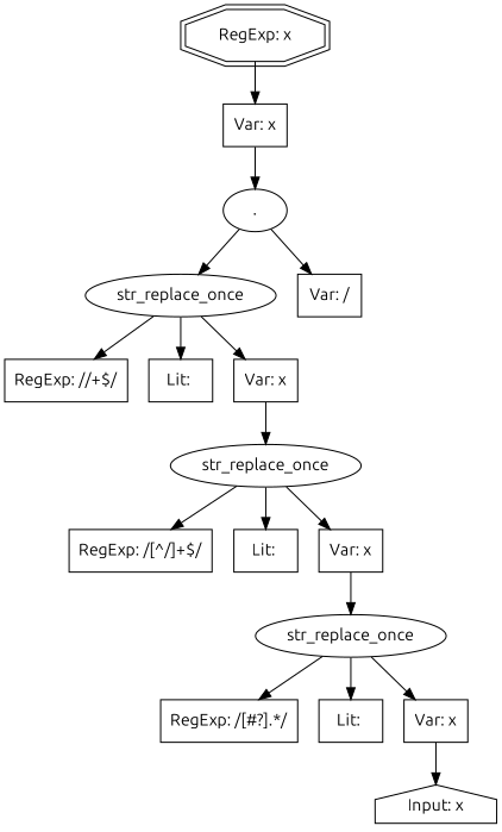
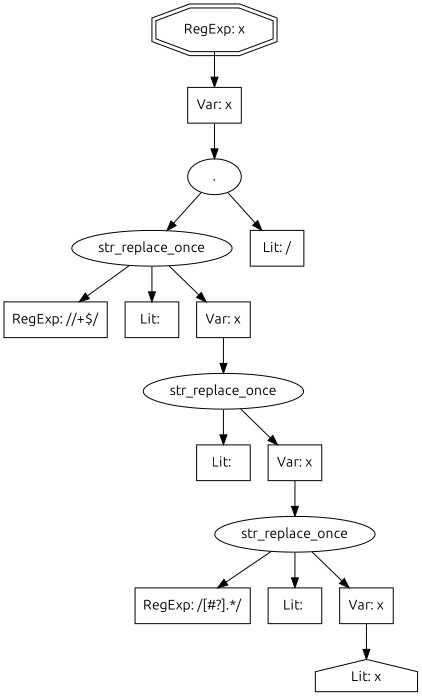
  digraph {
    fontname=Ubuntu
    node [fontname=Ubuntu shape=box]
    edge [fontname=Ubuntu]
-   n1 [label="Input: x" shape=house]
+   n1 [label="Lit: x" shape=house]
    n2 [label=str_replace_once shape=ellipse]
    n3 [label="RegExp: /[#\?].*/"]
    n4 [label="Lit: "]
    n5 [label="Var: x"]
    n6 [label=str_replace_once shape=ellipse]
-   n7 [label="RegExp: /[^\/]+$/"]
    n8 [label="Lit: "]
    n9 [label="Var: x"]
    n10 [label=str_replace_once shape=ellipse]
    n11 [label="RegExp: /\/+$/"]
    n12 [label="Lit: "]
    n13 [label="Var: x"]
    n14 [label="." shape=ellipse]
-   n15 [label="Var: /"]
+   n15 [label="Lit: /"]
    n16 [label="Var: x"]
    n17 [label="RegExp: x" shape=doubleoctagon]
    n2 -> n3
    n2 -> n4
    n2 -> n5
    n5 -> n1
-   n6 -> n7
    n6 -> n8
    n6 -> n9
    n9 -> n2
    n10 -> n11
    n10 -> n12
    n10 -> n13
    n13 -> n6
    n14 -> n10
    n14 -> n15
    n16 -> n14
    n17 -> n16
  }
